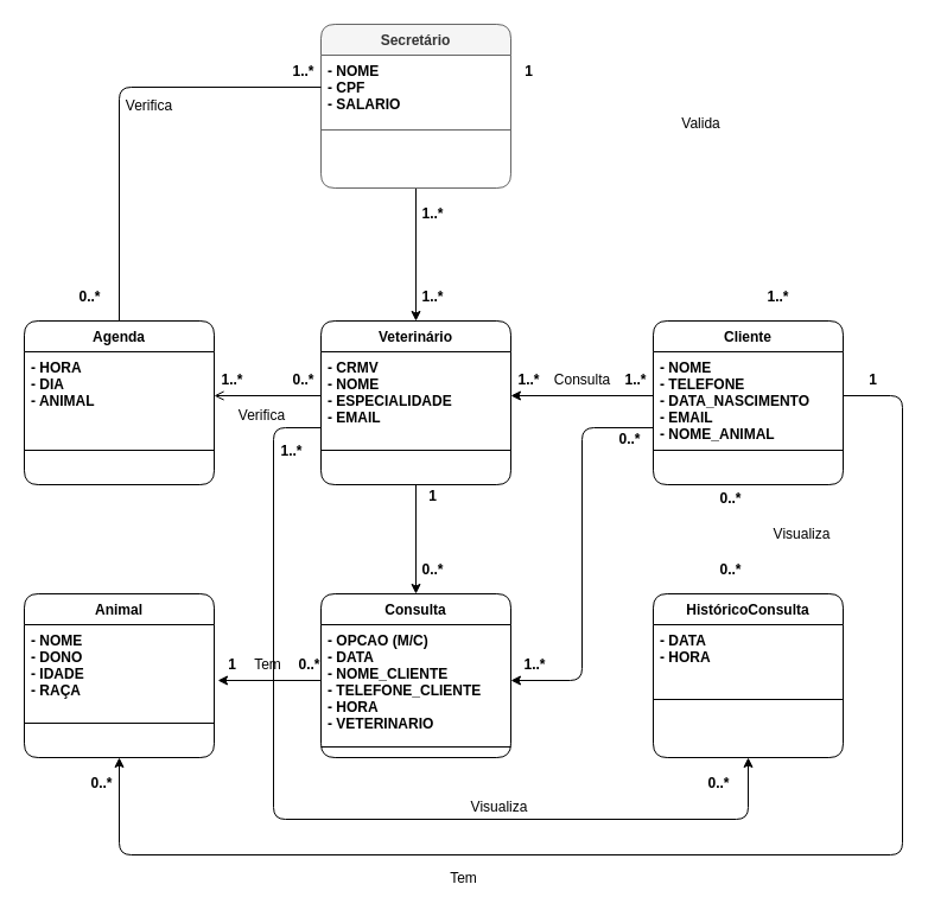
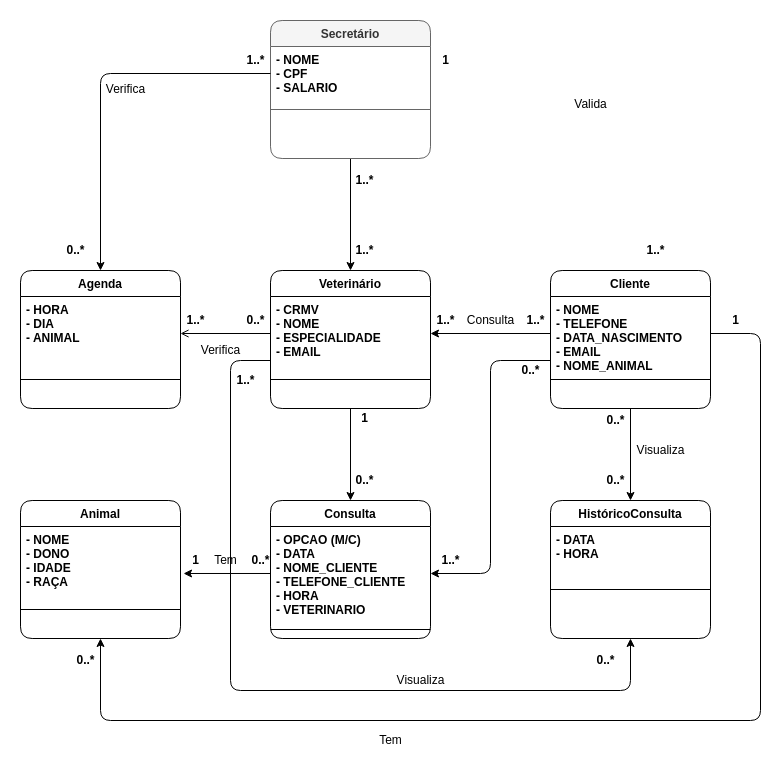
  <mxCell id="0" />
  <mxCell id="1" parent="0" />
+ <mxCell id="2" style="edgeStyle=orthogonalEdgeStyle;rounded=1;orthogonalLoop=1;jettySize=auto;html=1;entryX=0.5;entryY=0;entryDx=0;entryDy=0;" edge="1" parent="1" source="3" target="9"><mxGeometry relative="1" as="geometry" /></mxCell>
  <mxCell id="3" value="Cliente" style="swimlane;fontStyle=1;align=center;verticalAlign=top;childLayout=stackLayout;horizontal=1;startSize=26;horizontalStack=0;resizeParent=1;resizeLast=0;collapsible=1;marginBottom=0;rounded=1;shadow=0;strokeWidth=1;" parent="1" vertex="1"><mxGeometry x="550" y="270" width="160" height="138" as="geometry"><mxRectangle x="130" y="380" width="160" height="26" as="alternateBounds" /></mxGeometry></mxCell>
  <mxCell id="4" value="- NOME&#10;- TELEFONE&#10;- DATA_NASCIMENTO&#10;- EMAIL&#10;- NOME_ANIMAL&#10;" style="text;align=left;verticalAlign=top;spacingLeft=4;spacingRight=4;overflow=hidden;rotatable=0;points=[[0,0.5],[1,0.5]];portConstraint=eastwest;rounded=1;fontStyle=1;" parent="3" vertex="1"><mxGeometry y="26" width="160" height="74" as="geometry" /></mxCell>
  <mxCell id="5" value="" style="line;html=1;strokeWidth=1;align=left;verticalAlign=top;spacingTop=-1;spacingLeft=3;spacingRight=3;rotatable=0;labelPosition=right;points=[];portConstraint=eastwest;fontStyle=1;rounded=1;" parent="3" vertex="1"><mxGeometry y="100" width="160" height="18" as="geometry" /></mxCell>
  <mxCell id="6" value="Consulta" style="swimlane;fontStyle=1;align=center;verticalAlign=top;childLayout=stackLayout;horizontal=1;startSize=26;horizontalStack=0;resizeParent=1;resizeLast=0;collapsible=1;marginBottom=0;rounded=1;shadow=0;strokeWidth=1;" vertex="1" parent="1"><mxGeometry x="270" y="500" width="160" height="138" as="geometry"><mxRectangle x="130" y="380" width="160" height="26" as="alternateBounds" /></mxGeometry></mxCell>
  <mxCell id="7" value="- OPCAO (M/C)&#10;- DATA&#10;- NOME_CLIENTE&#10;- TELEFONE_CLIENTE&#10;- HORA&#10;- VETERINARIO" style="text;align=left;verticalAlign=top;spacingLeft=4;spacingRight=4;overflow=hidden;rotatable=0;points=[[0,0.5],[1,0.5]];portConstraint=eastwest;rounded=1;fontStyle=1;" vertex="1" parent="6"><mxGeometry y="26" width="160" height="94" as="geometry" /></mxCell>
  <mxCell id="8" value="" style="line;html=1;strokeWidth=1;align=left;verticalAlign=top;spacingTop=-1;spacingLeft=3;spacingRight=3;rotatable=0;labelPosition=right;points=[];portConstraint=eastwest;fontStyle=1;rounded=1;" vertex="1" parent="6"><mxGeometry y="120" width="160" height="18" as="geometry" /></mxCell>
  <mxCell id="9" value="HistóricoConsulta" style="swimlane;fontStyle=1;align=center;verticalAlign=top;childLayout=stackLayout;horizontal=1;startSize=26;horizontalStack=0;resizeParent=1;resizeLast=0;collapsible=1;marginBottom=0;rounded=1;shadow=0;strokeWidth=1;" vertex="1" parent="1"><mxGeometry x="550" y="500" width="160" height="138" as="geometry"><mxRectangle x="130" y="380" width="160" height="26" as="alternateBounds" /></mxGeometry></mxCell>
  <mxCell id="10" value="- DATA&#10;- HORA" style="text;align=left;verticalAlign=top;spacingLeft=4;spacingRight=4;overflow=hidden;rotatable=0;points=[[0,0.5],[1,0.5]];portConstraint=eastwest;rounded=1;fontStyle=1;" vertex="1" parent="9"><mxGeometry y="26" width="160" height="54" as="geometry" /></mxCell>
  <mxCell id="11" value="" style="line;html=1;strokeWidth=1;align=left;verticalAlign=top;spacingTop=-1;spacingLeft=3;spacingRight=3;rotatable=0;labelPosition=right;points=[];portConstraint=eastwest;fontStyle=1;rounded=1;" vertex="1" parent="9"><mxGeometry y="80" width="160" height="18" as="geometry" /></mxCell>
  <mxCell id="12" style="edgeStyle=orthogonalEdgeStyle;rounded=1;orthogonalLoop=1;jettySize=auto;html=1;entryX=0.5;entryY=0;entryDx=0;entryDy=0;" edge="1" parent="1" source="13" target="6"><mxGeometry relative="1" as="geometry" /></mxCell>
  <mxCell id="13" value="Veterinário" style="swimlane;fontStyle=1;align=center;verticalAlign=top;childLayout=stackLayout;horizontal=1;startSize=26;horizontalStack=0;resizeParent=1;resizeLast=0;collapsible=1;marginBottom=0;rounded=1;shadow=0;strokeWidth=1;" vertex="1" parent="1"><mxGeometry x="270" y="270" width="160" height="138" as="geometry"><mxRectangle x="130" y="380" width="160" height="26" as="alternateBounds" /></mxGeometry></mxCell>
  <mxCell id="14" value="- CRMV&#10;- NOME&#10;- ESPECIALIDADE&#10;- EMAIL" style="text;align=left;verticalAlign=top;spacingLeft=4;spacingRight=4;overflow=hidden;rotatable=0;points=[[0,0.5],[1,0.5]];portConstraint=eastwest;rounded=1;fontStyle=1;" vertex="1" parent="13"><mxGeometry y="26" width="160" height="74" as="geometry" /></mxCell>
  <mxCell id="15" value="" style="line;html=1;strokeWidth=1;align=left;verticalAlign=top;spacingTop=-1;spacingLeft=3;spacingRight=3;rotatable=0;labelPosition=right;points=[];portConstraint=eastwest;fontStyle=1;rounded=1;" vertex="1" parent="13"><mxGeometry y="100" width="160" height="18" as="geometry" /></mxCell>
  <mxCell id="16" value="Agenda" style="swimlane;fontStyle=1;align=center;verticalAlign=top;childLayout=stackLayout;horizontal=1;startSize=26;horizontalStack=0;resizeParent=1;resizeLast=0;collapsible=1;marginBottom=0;rounded=1;shadow=0;strokeWidth=1;" vertex="1" parent="1"><mxGeometry x="20" y="270" width="160" height="138" as="geometry"><mxRectangle x="130" y="380" width="160" height="26" as="alternateBounds" /></mxGeometry></mxCell>
  <mxCell id="17" value="- HORA&#10;- DIA&#10;- ANIMAL" style="text;align=left;verticalAlign=top;spacingLeft=4;spacingRight=4;overflow=hidden;rotatable=0;points=[[0,0.5],[1,0.5]];portConstraint=eastwest;rounded=1;fontStyle=1;" vertex="1" parent="16"><mxGeometry y="26" width="160" height="74" as="geometry" /></mxCell>
  <mxCell id="18" value="" style="line;html=1;strokeWidth=1;align=left;verticalAlign=top;spacingTop=-1;spacingLeft=3;spacingRight=3;rotatable=0;labelPosition=right;points=[];portConstraint=eastwest;fontStyle=1;rounded=1;" vertex="1" parent="16"><mxGeometry y="100" width="160" height="18" as="geometry" /></mxCell>
  <mxCell id="19" value="Animal" style="swimlane;fontStyle=1;align=center;verticalAlign=top;childLayout=stackLayout;horizontal=1;startSize=26;horizontalStack=0;resizeParent=1;resizeLast=0;collapsible=1;marginBottom=0;rounded=1;shadow=0;strokeWidth=1;" vertex="1" parent="1"><mxGeometry x="20" y="500" width="160" height="138" as="geometry"><mxRectangle x="414" y="550" width="160" height="26" as="alternateBounds" /></mxGeometry></mxCell>
  <mxCell id="20" value="- NOME&#10;- DONO&#10;- IDADE&#10;- RAÇA" style="text;align=left;verticalAlign=top;spacingLeft=4;spacingRight=4;overflow=hidden;rotatable=0;points=[[0,0.5],[1,0.5]];portConstraint=eastwest;rounded=1;fontStyle=1;" vertex="1" parent="19"><mxGeometry y="26" width="160" height="74" as="geometry" /></mxCell>
  <mxCell id="21" value="" style="line;html=1;strokeWidth=1;align=left;verticalAlign=top;spacingTop=-1;spacingLeft=3;spacingRight=3;rotatable=0;labelPosition=right;points=[];portConstraint=eastwest;fontStyle=1;rounded=1;" vertex="1" parent="19"><mxGeometry y="100" width="160" height="18" as="geometry" /></mxCell>
  <mxCell id="22" style="edgeStyle=orthogonalEdgeStyle;rounded=1;orthogonalLoop=1;jettySize=auto;html=1;entryX=0.5;entryY=0;entryDx=0;entryDy=0;" edge="1" parent="1" source="23" target="13"><mxGeometry relative="1" as="geometry" /></mxCell>
  <mxCell id="23" value="Secretário" style="swimlane;fontStyle=1;align=center;verticalAlign=top;childLayout=stackLayout;horizontal=1;startSize=26;horizontalStack=0;resizeParent=1;resizeLast=0;collapsible=1;marginBottom=0;rounded=1;shadow=0;strokeWidth=1;fillColor=#f5f5f5;fontColor=#333333;strokeColor=#666666;" vertex="1" parent="1"><mxGeometry x="270" y="20" width="160" height="138" as="geometry"><mxRectangle x="130" y="380" width="160" height="26" as="alternateBounds" /></mxGeometry></mxCell>
  <mxCell id="24" value="- NOME&#10;- CPF&#10;- SALARIO" style="text;align=left;verticalAlign=top;spacingLeft=4;spacingRight=4;overflow=hidden;rotatable=0;points=[[0,0.5],[1,0.5]];portConstraint=eastwest;rounded=1;fontStyle=1;" vertex="1" parent="23"><mxGeometry y="26" width="160" height="54" as="geometry" /></mxCell>
  <mxCell id="25" value="" style="line;html=1;strokeWidth=1;align=left;verticalAlign=top;spacingTop=-1;spacingLeft=3;spacingRight=3;rotatable=0;labelPosition=right;points=[];portConstraint=eastwest;fontStyle=1;fillColor=#f5f5f5;fontColor=#333333;strokeColor=#666666;rounded=1;" vertex="1" parent="23"><mxGeometry y="80" width="160" height="18" as="geometry" /></mxCell>
- <mxCell id="26" style="edgeStyle=orthogonalEdgeStyle;rounded=1;orthogonalLoop=1;jettySize=auto;html=1;entryX=0.5;entryY=0;entryDx=0;entryDy=0;fontColor=default;endArrow=none;" edge="1" parent="1" source="24" target="16"><mxGeometry relative="1" as="geometry" /></mxCell>
+ <mxCell id="26" style="edgeStyle=orthogonalEdgeStyle;rounded=1;orthogonalLoop=1;jettySize=auto;html=1;entryX=0.5;entryY=0;entryDx=0;entryDy=0;fontColor=default;" edge="1" parent="1" source="24" target="16"><mxGeometry relative="1" as="geometry" /></mxCell>
  <mxCell id="27" style="edgeStyle=orthogonalEdgeStyle;rounded=1;orthogonalLoop=1;jettySize=auto;html=1;entryX=1;entryY=0.5;entryDx=0;entryDy=0;" edge="1" parent="1" source="4" target="7"><mxGeometry relative="1" as="geometry"><Array as="points"><mxPoint x="490" y="360" /><mxPoint x="490" y="573" /></Array></mxGeometry></mxCell>
  <mxCell id="28" style="edgeStyle=orthogonalEdgeStyle;rounded=1;orthogonalLoop=1;jettySize=auto;html=1;entryX=1;entryY=0.5;entryDx=0;entryDy=0;" edge="1" parent="1" source="4" target="14"><mxGeometry relative="1" as="geometry" /></mxCell>
  <mxCell id="29" style="edgeStyle=orthogonalEdgeStyle;rounded=1;orthogonalLoop=1;jettySize=auto;html=1;entryX=0.5;entryY=1;entryDx=0;entryDy=0;" edge="1" parent="1" source="4" target="19"><mxGeometry relative="1" as="geometry"><Array as="points"><mxPoint x="760" y="333" /><mxPoint x="760" y="720" /><mxPoint x="100" y="720" /></Array></mxGeometry></mxCell>
  <mxCell id="30" style="edgeStyle=orthogonalEdgeStyle;rounded=1;orthogonalLoop=1;jettySize=auto;html=1;entryX=0.5;entryY=1;entryDx=0;entryDy=0;" edge="1" parent="1" source="14" target="9"><mxGeometry relative="1" as="geometry"><Array as="points"><mxPoint x="230" y="360" /><mxPoint x="230" y="690" /><mxPoint x="630" y="690" /></Array></mxGeometry></mxCell>
  <mxCell id="31" style="edgeStyle=orthogonalEdgeStyle;rounded=1;orthogonalLoop=1;jettySize=auto;html=1;entryX=1.019;entryY=0.635;entryDx=0;entryDy=0;entryPerimeter=0;" edge="1" parent="1" source="7" target="20"><mxGeometry relative="1" as="geometry" /></mxCell>
  <mxCell id="32" style="edgeStyle=orthogonalEdgeStyle;rounded=1;orthogonalLoop=1;jettySize=auto;html=1;entryX=1;entryY=0.5;entryDx=0;entryDy=0;endArrow=open;" edge="1" parent="1" source="14" target="17"><mxGeometry relative="1" as="geometry" /></mxCell>
  <mxCell id="33" value="Verifica" style="text;html=1;resizable=0;autosize=1;align=center;verticalAlign=middle;points=[];fillColor=none;strokeColor=none;rounded=0;fontColor=default;" vertex="1" parent="1"><mxGeometry x="100" y="79" width="50" height="20" as="geometry" /></mxCell>
  <mxCell id="34" value="Valida" style="text;html=1;resizable=0;autosize=1;align=center;verticalAlign=middle;points=[];fillColor=none;strokeColor=none;rounded=0;fontColor=default;" vertex="1" parent="1"><mxGeometry x="565" y="94" width="50" height="20" as="geometry" /></mxCell>
  <mxCell id="35" value="Verifica" style="text;html=1;resizable=0;autosize=1;align=center;verticalAlign=middle;points=[];fillColor=none;strokeColor=none;rounded=0;fontColor=default;" vertex="1" parent="1"><mxGeometry x="195" y="340" width="50" height="20" as="geometry" /></mxCell>
  <mxCell id="36" value="Consulta" style="text;html=1;resizable=0;autosize=1;align=center;verticalAlign=middle;points=[];fillColor=none;strokeColor=none;rounded=0;fontColor=default;" vertex="1" parent="1"><mxGeometry x="460" y="310" width="60" height="20" as="geometry" /></mxCell>
- <mxCell id="37" value="Visualiza" style="text;html=1;resizable=0;autosize=1;align=center;verticalAlign=middle;points=[];fillColor=none;strokeColor=none;rounded=0;fontColor=default;" vertex="1" parent="1"><mxGeometry x="645" y="440" width="60" height="20" as="geometry" /></mxCell>
+ <mxCell id="37" value="Visualiza" style="text;html=1;resizable=0;autosize=1;align=center;verticalAlign=middle;points=[];fillColor=none;strokeColor=none;rounded=0;fontColor=default;" vertex="1" parent="1"><mxGeometry x="630" y="440" width="60" height="20" as="geometry" /></mxCell>
  <mxCell id="38" value="Visualiza&lt;span style=&quot;color: rgba(0 , 0 , 0 , 0) ; font-family: monospace ; font-size: 0px&quot;&gt;%3CmxGraphModel%3E%3Croot%3E%3CmxCell%20id%3D%220%22%2F%3E%3CmxCell%20id%3D%221%22%20parent%3D%220%22%2F%3E%3CmxCell%20id%3D%222%22%20value%3D%22Visualiza%22%20style%3D%22text%3Bhtml%3D1%3Bresizable%3D0%3Bautosize%3D1%3Balign%3Dcenter%3BverticalAlign%3Dmiddle%3Bpoints%3D%5B%5D%3BfillColor%3Dnone%3BstrokeColor%3Dnone%3Brounded%3D0%3BfontColor%3Ddefault%3B%22%20vertex%3D%221%22%20parent%3D%221%22%3E%3CmxGeometry%20x%3D%22670%22%20y%3D%22440%22%20width%3D%2260%22%20height%3D%2220%22%20as%3D%22geometry%22%2F%3E%3C%2FmxCell%3E%3C%2Froot%3E%3C%2FmxGraphModel%3E&lt;/span&gt;" style="text;html=1;resizable=0;autosize=1;align=center;verticalAlign=middle;points=[];fillColor=none;strokeColor=none;rounded=0;fontColor=default;" vertex="1" parent="1"><mxGeometry x="390" y="670" width="60" height="20" as="geometry" /></mxCell>
  <mxCell id="39" value="Tem" style="text;html=1;resizable=0;autosize=1;align=center;verticalAlign=middle;points=[];fillColor=none;strokeColor=none;rounded=0;fontColor=default;" vertex="1" parent="1"><mxGeometry x="370" y="730" width="40" height="20" as="geometry" /></mxCell>
  <mxCell id="40" value="Tem" style="text;html=1;resizable=0;autosize=1;align=center;verticalAlign=middle;points=[];fillColor=none;strokeColor=none;rounded=0;fontColor=default;" vertex="1" parent="1"><mxGeometry x="205" y="550" width="40" height="20" as="geometry" /></mxCell>
  <mxCell id="41" value="1..*" style="text;html=1;resizable=0;autosize=1;align=center;verticalAlign=middle;points=[];fillColor=none;strokeColor=none;rounded=0;fontColor=default;fontStyle=1" vertex="1" parent="1"><mxGeometry x="240" y="50" width="30" height="20" as="geometry" /></mxCell>
  <mxCell id="42" value="0..*" style="text;html=1;resizable=0;autosize=1;align=center;verticalAlign=middle;points=[];fillColor=none;strokeColor=none;rounded=0;fontColor=default;fontStyle=1" vertex="1" parent="1"><mxGeometry x="60" y="240" width="30" height="20" as="geometry" /></mxCell>
  <mxCell id="43" value="1..*" style="text;html=1;resizable=0;autosize=1;align=center;verticalAlign=middle;points=[];fillColor=none;strokeColor=none;rounded=0;fontColor=default;fontStyle=1" vertex="1" parent="1"><mxGeometry x="640" y="240" width="30" height="20" as="geometry" /></mxCell>
  <mxCell id="44" value="1" style="text;html=1;resizable=0;autosize=1;align=center;verticalAlign=middle;points=[];fillColor=none;strokeColor=none;rounded=0;fontColor=default;fontStyle=1" vertex="1" parent="1"><mxGeometry x="435" y="50" width="20" height="20" as="geometry" /></mxCell>
  <mxCell id="45" value="1..*" style="text;html=1;resizable=0;autosize=1;align=center;verticalAlign=middle;points=[];fillColor=none;strokeColor=none;rounded=0;fontColor=default;fontStyle=1" vertex="1" parent="1"><mxGeometry x="348.5" y="240" width="30" height="20" as="geometry" /></mxCell>
  <mxCell id="46" value="1..*" style="text;html=1;resizable=0;autosize=1;align=center;verticalAlign=middle;points=[];fillColor=none;strokeColor=none;rounded=0;fontColor=default;fontStyle=1" vertex="1" parent="1"><mxGeometry x="349" y="170" width="30" height="20" as="geometry" /></mxCell>
  <mxCell id="47" value="0..*" style="text;html=1;resizable=0;autosize=1;align=center;verticalAlign=middle;points=[];fillColor=none;strokeColor=none;rounded=0;fontColor=default;fontStyle=1" vertex="1" parent="1"><mxGeometry x="240" y="310" width="30" height="20" as="geometry" /></mxCell>
  <mxCell id="48" value="1..*" style="text;html=1;resizable=0;autosize=1;align=center;verticalAlign=middle;points=[];fillColor=none;strokeColor=none;rounded=0;fontColor=default;fontStyle=1" vertex="1" parent="1"><mxGeometry x="180" y="310" width="30" height="20" as="geometry" /></mxCell>
  <mxCell id="49" value="0..*" style="text;html=1;resizable=0;autosize=1;align=center;verticalAlign=middle;points=[];fillColor=none;strokeColor=none;rounded=0;fontColor=default;fontStyle=1" vertex="1" parent="1"><mxGeometry x="70" y="650" width="30" height="20" as="geometry" /></mxCell>
  <mxCell id="50" value="1" style="text;html=1;resizable=0;autosize=1;align=center;verticalAlign=middle;points=[];fillColor=none;strokeColor=none;rounded=0;fontColor=default;fontStyle=1" vertex="1" parent="1"><mxGeometry x="725" y="310" width="20" height="20" as="geometry" /></mxCell>
  <mxCell id="51" value="1..*" style="text;html=1;resizable=0;autosize=1;align=center;verticalAlign=middle;points=[];fillColor=none;strokeColor=none;rounded=0;fontColor=default;fontStyle=1" vertex="1" parent="1"><mxGeometry x="430" y="310" width="30" height="20" as="geometry" /></mxCell>
  <mxCell id="52" value="1..*" style="text;html=1;resizable=0;autosize=1;align=center;verticalAlign=middle;points=[];fillColor=none;strokeColor=none;rounded=0;fontColor=default;fontStyle=1" vertex="1" parent="1"><mxGeometry x="520" y="310" width="30" height="20" as="geometry" /></mxCell>
  <mxCell id="53" value="0..*" style="text;html=1;resizable=0;autosize=1;align=center;verticalAlign=middle;points=[];fillColor=none;strokeColor=none;rounded=0;fontColor=default;fontStyle=1" vertex="1" parent="1"><mxGeometry x="349" y="470" width="30" height="20" as="geometry" /></mxCell>
  <mxCell id="54" value="1" style="text;html=1;resizable=0;autosize=1;align=center;verticalAlign=middle;points=[];fillColor=none;strokeColor=none;rounded=0;fontColor=default;fontStyle=1" vertex="1" parent="1"><mxGeometry x="354" y="408" width="20" height="20" as="geometry" /></mxCell>
  <mxCell id="55" value="1..*" style="text;html=1;resizable=0;autosize=1;align=center;verticalAlign=middle;points=[];fillColor=none;strokeColor=none;rounded=0;fontColor=default;fontStyle=1" vertex="1" parent="1"><mxGeometry x="435" y="550" width="30" height="20" as="geometry" /></mxCell>
  <mxCell id="56" value="0..*" style="text;html=1;resizable=0;autosize=1;align=center;verticalAlign=middle;points=[];fillColor=none;strokeColor=none;rounded=0;fontColor=default;fontStyle=1" vertex="1" parent="1"><mxGeometry x="515" y="360" width="30" height="20" as="geometry" /></mxCell>
  <mxCell id="57" value="0..*" style="text;html=1;resizable=0;autosize=1;align=center;verticalAlign=middle;points=[];fillColor=none;strokeColor=none;rounded=0;fontColor=default;fontStyle=1" vertex="1" parent="1"><mxGeometry x="600" y="470" width="30" height="20" as="geometry" /></mxCell>
  <mxCell id="58" value="0..*" style="text;html=1;resizable=0;autosize=1;align=center;verticalAlign=middle;points=[];fillColor=none;strokeColor=none;rounded=0;fontColor=default;fontStyle=1" vertex="1" parent="1"><mxGeometry x="600" y="410" width="30" height="20" as="geometry" /></mxCell>
  <mxCell id="59" value="0..*" style="text;html=1;resizable=0;autosize=1;align=center;verticalAlign=middle;points=[];fillColor=none;strokeColor=none;rounded=0;fontColor=default;fontStyle=1" vertex="1" parent="1"><mxGeometry x="590" y="650" width="30" height="20" as="geometry" /></mxCell>
  <mxCell id="60" value="1..*" style="text;html=1;resizable=0;autosize=1;align=center;verticalAlign=middle;points=[];fillColor=none;strokeColor=none;rounded=0;fontColor=default;fontStyle=1" vertex="1" parent="1"><mxGeometry x="230" y="370" width="30" height="20" as="geometry" /></mxCell>
  <mxCell id="61" value="1" style="text;html=1;resizable=0;autosize=1;align=center;verticalAlign=middle;points=[];fillColor=none;strokeColor=none;rounded=0;fontColor=default;fontStyle=1" vertex="1" parent="1"><mxGeometry x="185" y="550" width="20" height="20" as="geometry" /></mxCell>
  <mxCell id="62" value="0..*" style="text;html=1;resizable=0;autosize=1;align=center;verticalAlign=middle;points=[];fillColor=none;strokeColor=none;rounded=0;fontColor=default;fontStyle=1" vertex="1" parent="1"><mxGeometry x="245" y="550" width="30" height="20" as="geometry" /></mxCell>
